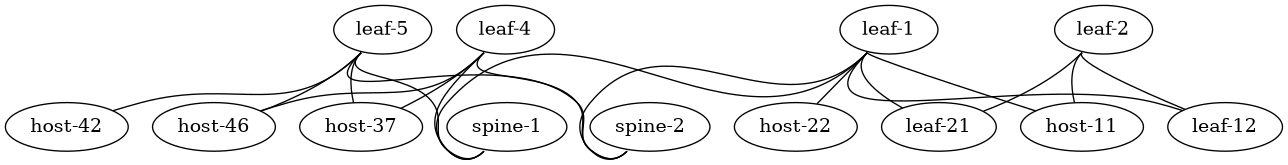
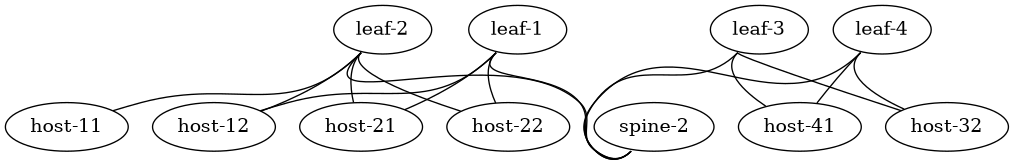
  graph {
    node [config="./helper_scripts/config_server.sh" function=host memory=512 os="boxcutter/ubuntu1604"]
    edge [headport=eth1 tailport=swp2]
-   "spine-1" [config="./helper_scripts/config_switch.sh" function=spine os="CumulusCommunity/cumulus-vx"]
    "spine-2" [config="./helper_scripts/config_switch.sh" function=spine os="CumulusCommunity/cumulus-vx"]
    "leaf-1" [config="./helper_scripts/config_switch.sh" function=leaf os="CumulusCommunity/cumulus-vx"]
    "host-11"
-   "host-12" [label="leaf-12"]
-   "host-21" [label="leaf-21"]
+   "host-12"
+   "host-21"
    "host-22"
    "leaf-2" [config="./helper_scripts/config_switch.sh" function=leaf os="CumulusCommunity/cumulus-vx"]
-   "leaf-3" [config="./helper_scripts/config_switch.sh" function=leaf os="CumulusCommunity/cumulus-vx" label="leaf-5"]
-   "host-32" [label="host-37"]
-   "host-41" [label="host-46"]
-   "host-42"
+   "leaf-3" [config="./helper_scripts/config_switch.sh" function=leaf os="CumulusCommunity/cumulus-vx"]
+   "host-32"
+   "host-41"
    "leaf-4" [config="./helper_scripts/config_switch.sh" function=leaf os="CumulusCommunity/cumulus-vx"]
-   "leaf-1" -- "spine-1" [headport=swp1 tailport=swp1]
    "leaf-1" -- "spine-2" [headport=swp1]
-   "leaf-1" -- "host-11" [tailport=swp3]
    "leaf-1" -- "host-12" [tailport=swp4]
    "leaf-1" -- "host-21" [tailport=swp5]
    "leaf-1" -- "host-22" [tailport=swp6]
+   "leaf-2" -- "spine-2" [headport=swp2]
    "leaf-2" -- "host-11" [headport=eth2 tailport=swp3]
    "leaf-2" -- "host-12" [headport=eth2 tailport=swp4]
    "leaf-2" -- "host-21" [headport=eth2 tailport=swp5]
-   "leaf-3" -- "spine-1" [headport=swp3 tailport=swp1]
+   "leaf-2" -- "host-22" [headport=eth2 tailport=swp6]
    "leaf-3" -- "spine-2" [headport=swp3]
    "leaf-3" -- "host-32" [tailport=swp4]
    "leaf-3" -- "host-41" [tailport=swp5]
-   "leaf-3" -- "host-42" [tailport=swp6]
-   "leaf-4" -- "spine-1" [headport=swp4 tailport=swp1]
    "leaf-4" -- "spine-2" [headport=swp4]
    "leaf-4" -- "host-32" [headport=eth2 tailport=swp4]
    "leaf-4" -- "host-41" [headport=eth2 tailport=swp5]
  }
